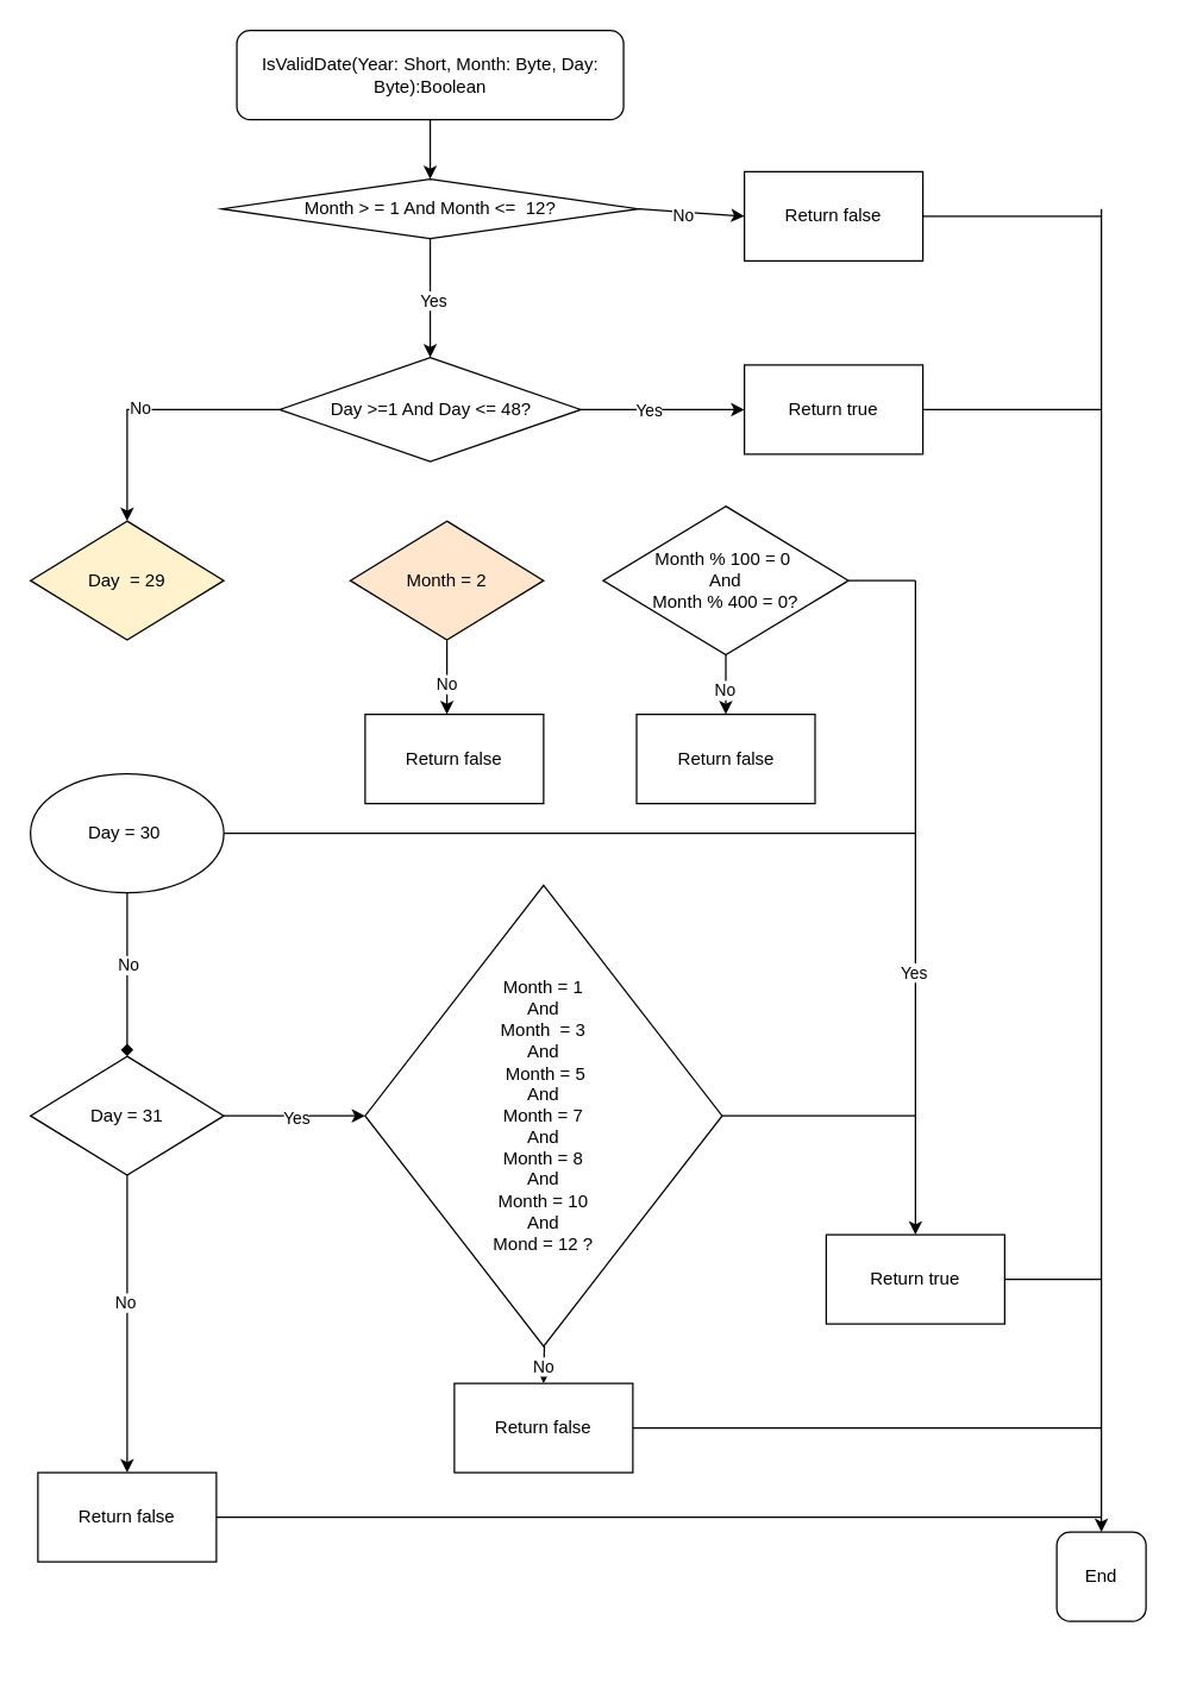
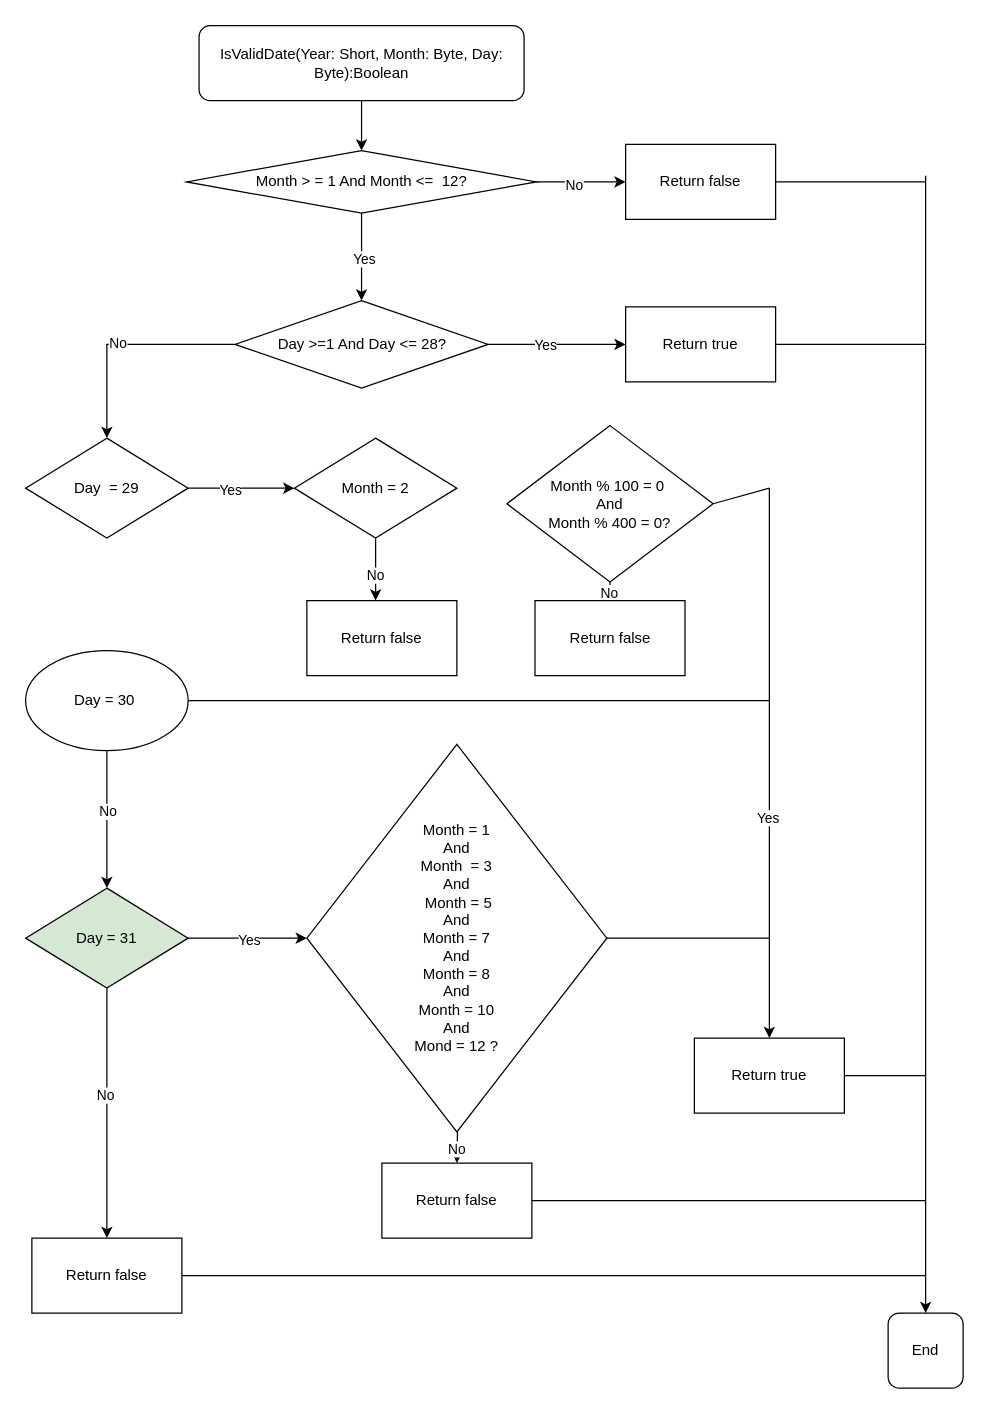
  <mxCell id="0" />
  <mxCell id="1" parent="0" />
  <mxCell id="2" value="IsValidDate(Year: Short, Month: Byte, Day: Byte):Boolean" style="rounded=1;whiteSpace=wrap;html=1;" parent="1" vertex="1"><mxGeometry x="158.75" y="20" width="260" height="60" as="geometry" /></mxCell>
- <mxCell id="3" value="Month &amp;gt; = 1 And Month &amp;lt;=&amp;nbsp; 12?" style="rhombus;whiteSpace=wrap;html=1;" parent="1" vertex="1"><mxGeometry x="148.75" y="120" width="280" height="40" as="geometry" /></mxCell>
- <mxCell id="4" value="Day &amp;gt;=1 And Day &amp;lt;= 48?" style="rhombus;whiteSpace=wrap;html=1;" parent="1" vertex="1"><mxGeometry x="187.5" y="240" width="202.5" height="70" as="geometry" /></mxCell>
- <mxCell id="5" value="Day&amp;nbsp; = 29" style="rhombus;whiteSpace=wrap;html=1;fillColor=#fff2cc;" parent="1" vertex="1"><mxGeometry x="20" y="350" width="130" height="80" as="geometry" /></mxCell>
+ <mxCell id="3" value="Month &amp;gt; = 1 And Month &amp;lt;=&amp;nbsp; 12?" style="rhombus;whiteSpace=wrap;html=1;" parent="1" vertex="1"><mxGeometry x="148.75" y="120" width="280" height="50" as="geometry" /></mxCell>
+ <mxCell id="4" value="Day &amp;gt;=1 And Day &amp;lt;= 28?" style="rhombus;whiteSpace=wrap;html=1;" parent="1" vertex="1"><mxGeometry x="187.5" y="240" width="202.5" height="70" as="geometry" /></mxCell>
+ <mxCell id="5" value="Day&amp;nbsp; = 29" style="rhombus;whiteSpace=wrap;html=1;" parent="1" vertex="1"><mxGeometry x="20" y="350" width="130" height="80" as="geometry" /></mxCell>
  <mxCell id="6" value="Day = 30&amp;nbsp;" style="ellipse;whiteSpace=wrap;html=1;" parent="1" vertex="1"><mxGeometry x="20" y="520" width="130" height="80" as="geometry" /></mxCell>
- <mxCell id="7" value="Day = 31" style="rhombus;whiteSpace=wrap;html=1;" parent="1" vertex="1"><mxGeometry x="20" y="710" width="130" height="80" as="geometry" /></mxCell>
+ <mxCell id="7" value="Day = 31" style="rhombus;whiteSpace=wrap;html=1;fillColor=#d5e8d4;" parent="1" vertex="1"><mxGeometry x="20" y="710" width="130" height="80" as="geometry" /></mxCell>
  <mxCell id="8" value="" style="endArrow=classic;html=1;rounded=0;exitX=0;exitY=0.5;exitDx=0;exitDy=0;entryX=0.5;entryY=0;entryDx=0;entryDy=0;" parent="1" source="4" target="5" edge="1"><mxGeometry width="50" height="50" relative="1" as="geometry"><mxPoint x="480" y="410" as="sourcePoint" /><mxPoint x="90" y="290" as="targetPoint" /><Array as="points"><mxPoint x="85" y="275" /></Array></mxGeometry></mxCell>
  <mxCell id="9" value="No&lt;br&gt;" style="edgeLabel;html=1;align=center;verticalAlign=middle;resizable=0;points=[];" parent="8" vertex="1" connectable="0"><mxGeometry x="0.063" y="-2" relative="1" as="geometry"><mxPoint as="offset" /></mxGeometry></mxCell>
- <mxCell id="10" value="" style="endArrow=diamond;html=1;rounded=0;exitX=0.5;exitY=1;exitDx=0;exitDy=0;entryX=0.5;entryY=0;entryDx=0;entryDy=0;" parent="1" source="6" target="7" edge="1"><mxGeometry width="50" height="50" relative="1" as="geometry"><mxPoint x="455" y="410" as="sourcePoint" /><mxPoint x="505" y="360" as="targetPoint" /></mxGeometry></mxCell>
+ <mxCell id="10" value="" style="endArrow=classic;html=1;rounded=0;exitX=0.5;exitY=1;exitDx=0;exitDy=0;entryX=0.5;entryY=0;entryDx=0;entryDy=0;" parent="1" source="6" target="7" edge="1"><mxGeometry width="50" height="50" relative="1" as="geometry"><mxPoint x="455" y="410" as="sourcePoint" /><mxPoint x="505" y="360" as="targetPoint" /></mxGeometry></mxCell>
  <mxCell id="11" value="No" style="edgeLabel;html=1;align=center;verticalAlign=middle;resizable=0;points=[];" parent="10" vertex="1" connectable="0"><mxGeometry x="-0.127" relative="1" as="geometry"><mxPoint as="offset" /></mxGeometry></mxCell>
- <mxCell id="14" value="Month = 2" style="rhombus;whiteSpace=wrap;html=1;fillColor=#ffe6cc;" parent="1" vertex="1"><mxGeometry x="235" y="350" width="130" height="80" as="geometry" /></mxCell>
- <mxCell id="15" value="Month % 100 = 0&amp;nbsp;&lt;br&gt;And&lt;br&gt;Month % 400 = 0?" style="rhombus;whiteSpace=wrap;html=1;" parent="1" vertex="1"><mxGeometry x="405" y="340" width="165" height="100" as="geometry" /></mxCell>
+ <mxCell id="12" value="" style="endArrow=classic;html=1;rounded=0;exitX=1;exitY=0.5;exitDx=0;exitDy=0;" parent="1" source="5" target="14" edge="1"><mxGeometry width="50" height="50" relative="1" as="geometry"><mxPoint x="455" y="430" as="sourcePoint" /><mxPoint x="275" y="390" as="targetPoint" /></mxGeometry></mxCell>
+ <mxCell id="13" value="Yes" style="edgeLabel;html=1;align=center;verticalAlign=middle;resizable=0;points=[];" parent="12" vertex="1" connectable="0"><mxGeometry x="-0.217" y="-1" relative="1" as="geometry"><mxPoint as="offset" /></mxGeometry></mxCell>
+ <mxCell id="14" value="Month = 2" style="rhombus;whiteSpace=wrap;html=1;" parent="1" vertex="1"><mxGeometry x="235" y="350" width="130" height="80" as="geometry" /></mxCell>
+ <mxCell id="15" value="Month % 100 = 0&amp;nbsp;&lt;br&gt;And&lt;br&gt;Month % 400 = 0?" style="rhombus;whiteSpace=wrap;html=1;" parent="1" vertex="1"><mxGeometry x="405" y="340" width="165" height="125" as="geometry" /></mxCell>
  <mxCell id="16" value="" style="endArrow=classic;html=1;rounded=0;exitX=0.5;exitY=1;exitDx=0;exitDy=0;" parent="1" source="14" edge="1"><mxGeometry width="50" height="50" relative="1" as="geometry"><mxPoint x="455" y="430" as="sourcePoint" /><mxPoint x="300" y="480" as="targetPoint" /></mxGeometry></mxCell>
  <mxCell id="17" value="No&lt;br&gt;" style="edgeLabel;html=1;align=center;verticalAlign=middle;resizable=0;points=[];" parent="16" vertex="1" connectable="0"><mxGeometry x="0.206" y="-1" relative="1" as="geometry"><mxPoint y="-1" as="offset" /></mxGeometry></mxCell>
  <mxCell id="18" value="Return false" style="rounded=0;whiteSpace=wrap;html=1;" parent="1" vertex="1"><mxGeometry x="245" y="480" width="120" height="60" as="geometry" /></mxCell>
  <mxCell id="19" value="" style="endArrow=none;html=1;rounded=0;exitX=1;exitY=0.5;exitDx=0;exitDy=0;" parent="1" source="6" edge="1"><mxGeometry width="50" height="50" relative="1" as="geometry"><mxPoint x="455" y="430" as="sourcePoint" /><mxPoint x="615" y="560" as="targetPoint" /></mxGeometry></mxCell>
  <mxCell id="20" value="" style="endArrow=none;html=1;rounded=0;entryX=1;entryY=0.5;entryDx=0;entryDy=0;" parent="1" target="15" edge="1"><mxGeometry width="50" height="50" relative="1" as="geometry"><mxPoint x="615" y="390" as="sourcePoint" /><mxPoint x="505" y="380" as="targetPoint" /></mxGeometry></mxCell>
  <mxCell id="21" value="" style="endArrow=classic;html=1;rounded=0;exitX=1;exitY=0.5;exitDx=0;exitDy=0;" parent="1" source="7" target="23" edge="1"><mxGeometry width="50" height="50" relative="1" as="geometry"><mxPoint x="455" y="740" as="sourcePoint" /><mxPoint x="245" y="750" as="targetPoint" /></mxGeometry></mxCell>
  <mxCell id="22" value="Yes" style="edgeLabel;html=1;align=center;verticalAlign=middle;resizable=0;points=[];" parent="21" vertex="1" connectable="0"><mxGeometry x="0.009" y="-1" relative="1" as="geometry"><mxPoint as="offset" /></mxGeometry></mxCell>
  <mxCell id="23" value="Month = 1&lt;br&gt;And&lt;br&gt;Month&amp;nbsp; = 3&lt;br&gt;And&lt;br&gt;&amp;nbsp;Month = 5&lt;br&gt;And &lt;br&gt;Month = 7&lt;br&gt;And&lt;br&gt;Month = 8 &lt;br&gt;And&lt;br&gt;Month = 10&lt;br&gt;And &lt;br&gt;Mond = 12 ?" style="rhombus;whiteSpace=wrap;html=1;" parent="1" vertex="1"><mxGeometry x="245" y="595" width="240" height="310" as="geometry" /></mxCell>
  <mxCell id="24" value="" style="endArrow=none;html=1;rounded=0;exitX=1;exitY=0.5;exitDx=0;exitDy=0;" parent="1" source="23" edge="1"><mxGeometry width="50" height="50" relative="1" as="geometry"><mxPoint x="455" y="590" as="sourcePoint" /><mxPoint x="615" y="750" as="targetPoint" /></mxGeometry></mxCell>
  <mxCell id="25" value="" style="endArrow=classic;html=1;rounded=0;exitX=0.5;exitY=1;exitDx=0;exitDy=0;entryX=0.5;entryY=0;entryDx=0;entryDy=0;" parent="1" source="15" target="27" edge="1"><mxGeometry width="50" height="50" relative="1" as="geometry"><mxPoint x="490" y="440" as="sourcePoint" /><mxPoint x="485" y="500" as="targetPoint" /></mxGeometry></mxCell>
  <mxCell id="26" value="No&lt;br&gt;" style="edgeLabel;html=1;align=center;verticalAlign=middle;resizable=0;points=[];" parent="25" vertex="1" connectable="0"><mxGeometry x="0.206" y="-1" relative="1" as="geometry"><mxPoint y="-1" as="offset" /></mxGeometry></mxCell>
  <mxCell id="27" value="Return false" style="rounded=0;whiteSpace=wrap;html=1;" parent="1" vertex="1"><mxGeometry x="427.5" y="480" width="120" height="60" as="geometry" /></mxCell>
  <mxCell id="28" value="" style="endArrow=classic;html=1;rounded=0;exitX=0.5;exitY=1;exitDx=0;exitDy=0;entryX=0.5;entryY=0;entryDx=0;entryDy=0;" parent="1" target="30" edge="1"><mxGeometry width="50" height="50" relative="1" as="geometry"><mxPoint x="365.5" y="905" as="sourcePoint" /><mxPoint x="362.5" y="965" as="targetPoint" /></mxGeometry></mxCell>
  <mxCell id="29" value="No&lt;br&gt;" style="edgeLabel;html=1;align=center;verticalAlign=middle;resizable=0;points=[];" parent="28" vertex="1" connectable="0"><mxGeometry x="0.206" y="-1" relative="1" as="geometry"><mxPoint y="-1" as="offset" /></mxGeometry></mxCell>
  <mxCell id="30" value="Return false" style="rounded=0;whiteSpace=wrap;html=1;" parent="1" vertex="1"><mxGeometry x="305" y="930" width="120" height="60" as="geometry" /></mxCell>
  <mxCell id="31" value="" style="endArrow=classic;html=1;rounded=0;entryX=0.5;entryY=0;entryDx=0;entryDy=0;" parent="1" target="33" edge="1"><mxGeometry width="50" height="50" relative="1" as="geometry"><mxPoint x="615" y="390" as="sourcePoint" /><mxPoint x="592.5" y="850" as="targetPoint" /></mxGeometry></mxCell>
  <mxCell id="32" value="Yes&lt;br&gt;" style="edgeLabel;html=1;align=center;verticalAlign=middle;resizable=0;points=[];" parent="31" vertex="1" connectable="0"><mxGeometry x="0.2" y="-2" relative="1" as="geometry"><mxPoint y="-1" as="offset" /></mxGeometry></mxCell>
  <mxCell id="33" value="Return true" style="rounded=0;whiteSpace=wrap;html=1;" parent="1" vertex="1"><mxGeometry x="555" y="830" width="120" height="60" as="geometry" /></mxCell>
  <mxCell id="34" value="" style="endArrow=classic;html=1;rounded=0;exitX=0.5;exitY=1;exitDx=0;exitDy=0;entryX=0.5;entryY=0;entryDx=0;entryDy=0;" parent="1" source="2" target="3" edge="1"><mxGeometry width="50" height="50" relative="1" as="geometry"><mxPoint x="460" y="170" as="sourcePoint" /><mxPoint x="510" y="120" as="targetPoint" /></mxGeometry></mxCell>
  <mxCell id="35" value="" style="endArrow=classic;html=1;rounded=0;exitX=0.5;exitY=1;exitDx=0;exitDy=0;entryX=0.5;entryY=0;entryDx=0;entryDy=0;" parent="1" source="3" target="4" edge="1"><mxGeometry width="50" height="50" relative="1" as="geometry"><mxPoint x="299" y="90" as="sourcePoint" /><mxPoint x="410" y="190" as="targetPoint" /></mxGeometry></mxCell>
  <mxCell id="36" value="Yes" style="edgeLabel;html=1;align=center;verticalAlign=middle;resizable=0;points=[];" parent="35" vertex="1" connectable="0"><mxGeometry x="0.029" y="2" relative="1" as="geometry"><mxPoint as="offset" /></mxGeometry></mxCell>
  <mxCell id="37" value="Return false" style="rounded=0;whiteSpace=wrap;html=1;" parent="1" vertex="1"><mxGeometry x="500" y="115" width="120" height="60" as="geometry" /></mxCell>
  <mxCell id="38" value="Return true" style="rounded=0;whiteSpace=wrap;html=1;" parent="1" vertex="1"><mxGeometry x="500" y="245" width="120" height="60" as="geometry" /></mxCell>
  <mxCell id="39" value="" style="endArrow=classic;html=1;rounded=0;entryX=0;entryY=0.5;entryDx=0;entryDy=0;exitX=1;exitY=0.5;exitDx=0;exitDy=0;" parent="1" source="3" target="37" edge="1"><mxGeometry width="50" height="50" relative="1" as="geometry"><mxPoint x="460" y="320" as="sourcePoint" /><mxPoint x="510" y="270" as="targetPoint" /></mxGeometry></mxCell>
  <mxCell id="40" value="No" style="edgeLabel;html=1;align=center;verticalAlign=middle;resizable=0;points=[];" parent="39" vertex="1" connectable="0"><mxGeometry x="-0.147" y="-2" relative="1" as="geometry"><mxPoint as="offset" /></mxGeometry></mxCell>
  <mxCell id="41" value="" style="endArrow=classic;html=1;rounded=0;entryX=0;entryY=0.5;entryDx=0;entryDy=0;exitX=1;exitY=0.5;exitDx=0;exitDy=0;" parent="1" source="4" target="38" edge="1"><mxGeometry width="50" height="50" relative="1" as="geometry"><mxPoint x="460" y="320" as="sourcePoint" /><mxPoint x="510" y="270" as="targetPoint" /></mxGeometry></mxCell>
  <mxCell id="42" value="Yes&lt;br&gt;" style="edgeLabel;html=1;align=center;verticalAlign=middle;resizable=0;points=[];" parent="41" vertex="1" connectable="0"><mxGeometry x="-0.19" y="3" relative="1" as="geometry"><mxPoint y="3" as="offset" /></mxGeometry></mxCell>
  <mxCell id="43" value="" style="endArrow=none;html=1;rounded=0;entryX=1;entryY=0.5;entryDx=0;entryDy=0;" parent="1" target="37" edge="1"><mxGeometry width="50" height="50" relative="1" as="geometry"><mxPoint x="740" y="145" as="sourcePoint" /><mxPoint x="510" y="430" as="targetPoint" /></mxGeometry></mxCell>
  <mxCell id="44" value="" style="endArrow=none;html=1;rounded=0;entryX=1;entryY=0.5;entryDx=0;entryDy=0;" parent="1" target="33" edge="1"><mxGeometry width="50" height="50" relative="1" as="geometry"><mxPoint x="740" y="860" as="sourcePoint" /><mxPoint x="510" y="730" as="targetPoint" /></mxGeometry></mxCell>
  <mxCell id="45" value="" style="endArrow=none;html=1;rounded=0;exitX=1;exitY=0.5;exitDx=0;exitDy=0;" parent="1" source="30" edge="1"><mxGeometry width="50" height="50" relative="1" as="geometry"><mxPoint x="460" y="940" as="sourcePoint" /><mxPoint x="740" y="960" as="targetPoint" /></mxGeometry></mxCell>
- <mxCell id="46" value="End" style="rounded=1;whiteSpace=wrap;html=1;" parent="1" vertex="1"><mxGeometry x="710" y="1030" width="60" height="60" as="geometry" /></mxCell>
+ <mxCell id="46" value="End" style="rounded=1;whiteSpace=wrap;html=1;" parent="1" vertex="1"><mxGeometry x="710" y="1050" width="60" height="60" as="geometry" /></mxCell>
  <mxCell id="47" value="" style="endArrow=classic;html=1;rounded=0;entryX=0.5;entryY=0;entryDx=0;entryDy=0;" parent="1" target="46" edge="1"><mxGeometry width="50" height="50" relative="1" as="geometry"><mxPoint x="740" y="140" as="sourcePoint" /><mxPoint x="510" y="890" as="targetPoint" /></mxGeometry></mxCell>
  <mxCell id="48" value="" style="endArrow=none;html=1;rounded=0;entryX=1;entryY=0.5;entryDx=0;entryDy=0;" parent="1" target="38" edge="1"><mxGeometry width="50" height="50" relative="1" as="geometry"><mxPoint x="740" y="275" as="sourcePoint" /><mxPoint x="580" y="260" as="targetPoint" /></mxGeometry></mxCell>
  <mxCell id="49" value="Return false" style="rounded=0;whiteSpace=wrap;html=1;" parent="1" vertex="1"><mxGeometry x="25" y="990" width="120" height="60" as="geometry" /></mxCell>
  <mxCell id="50" value="" style="endArrow=classic;html=1;rounded=0;entryX=0.5;entryY=0;entryDx=0;entryDy=0;exitX=0.5;exitY=1;exitDx=0;exitDy=0;" parent="1" target="49" edge="1"><mxGeometry width="50" height="50" relative="1" as="geometry"><mxPoint x="85" y="790" as="sourcePoint" /><mxPoint x="40" y="1000" as="targetPoint" /></mxGeometry></mxCell>
  <mxCell id="51" value="No" style="edgeLabel;html=1;align=center;verticalAlign=middle;resizable=0;points=[];" parent="50" vertex="1" connectable="0"><mxGeometry x="-0.147" y="-2" relative="1" as="geometry"><mxPoint as="offset" /></mxGeometry></mxCell>
  <mxCell id="52" value="" style="endArrow=none;html=1;rounded=0;exitX=1;exitY=0.5;exitDx=0;exitDy=0;" parent="1" source="49" edge="1"><mxGeometry width="50" height="50" relative="1" as="geometry"><mxPoint x="620" y="920" as="sourcePoint" /><mxPoint x="740" y="1020" as="targetPoint" /></mxGeometry></mxCell>
